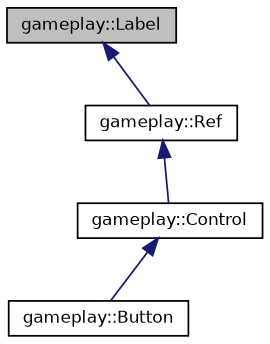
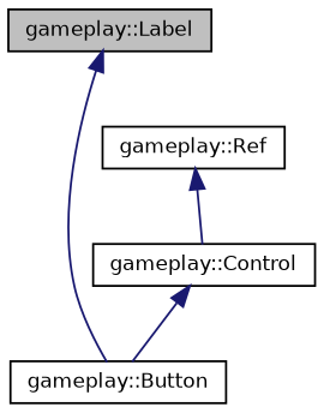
  digraph {
    node [color=black fillcolor=white fontname=Helvetica fontsize=10 shape=record style=filled]
    edge [color=midnightblue dir=back fontname=Helvetica fontsize=10 labelfontname=Helvetica labelfontsize=10 style=solid]
    n1 [fillcolor=grey75 fontcolor=black height=0.2 label="gameplay::Label" width=0.4]
    n2 [height=0.2 label="gameplay::Button" width=0.4]
    n3 [height=0.2 label="gameplay::Control" width=0.4]
    n4 [height=0.2 label="gameplay::Ref" width=0.4]
-   n1 -> n4
+   n1 -> n2
    n3 -> n2
    n4 -> n3
  }
